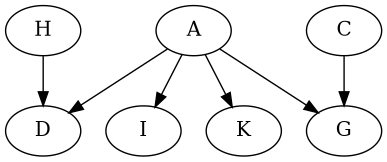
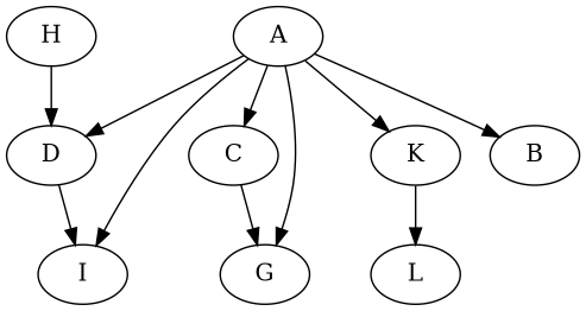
  strict digraph {
    A
+   B
    C
    D
    I
    G
    K
+   L
    H
+   A -> B
+   A -> C
    A -> D
    A -> I
    A -> G
    A -> K
    C -> G
+   D -> I
+   K -> L
    H -> D
  }
